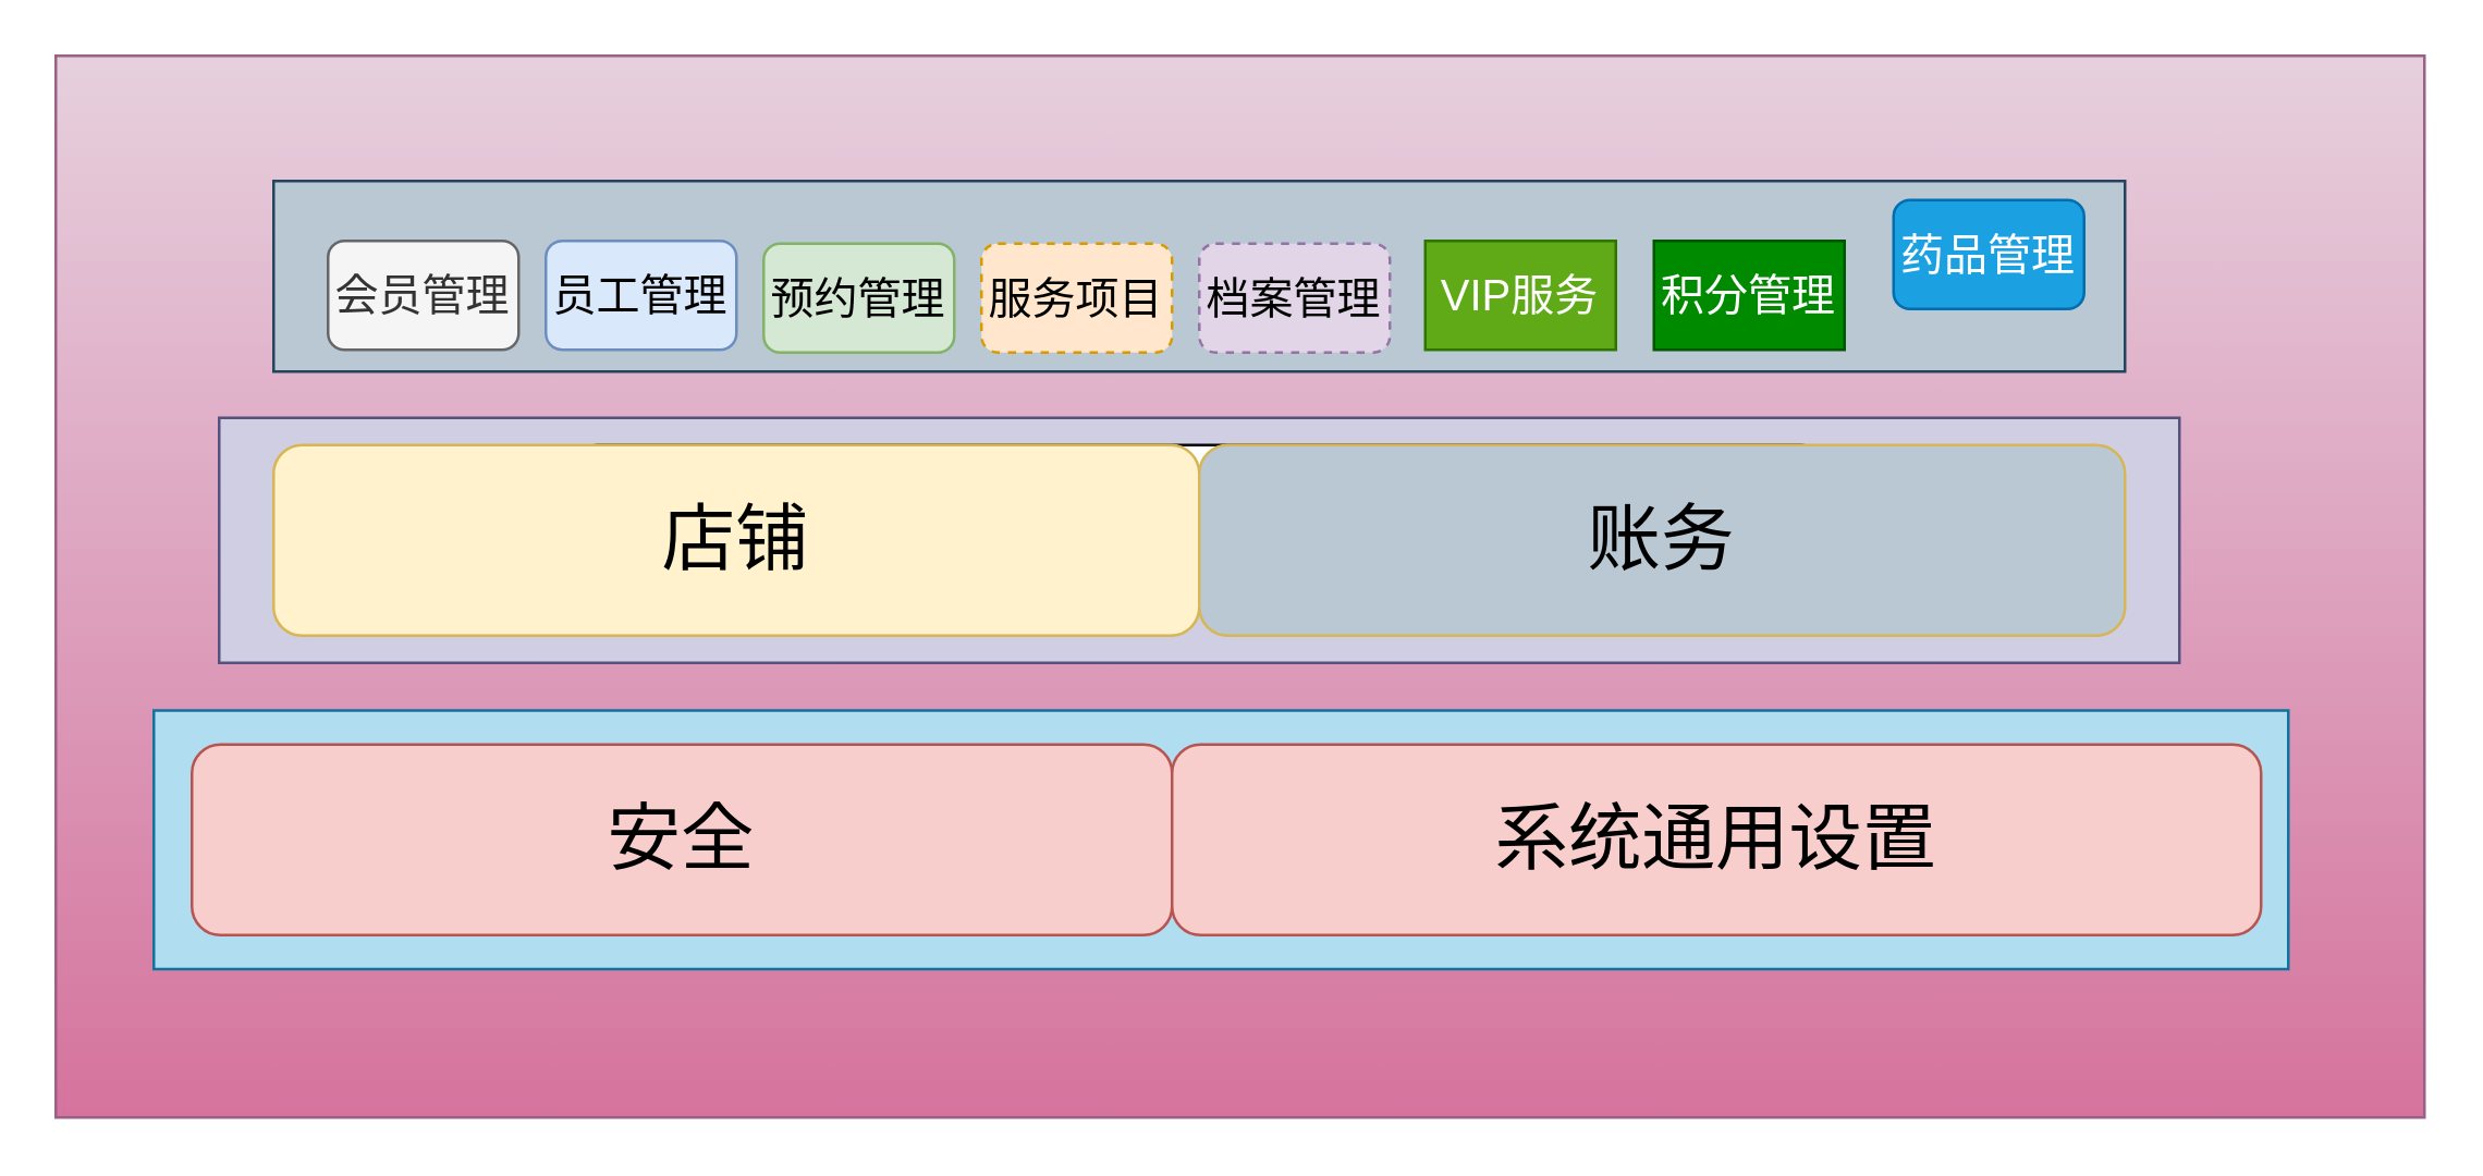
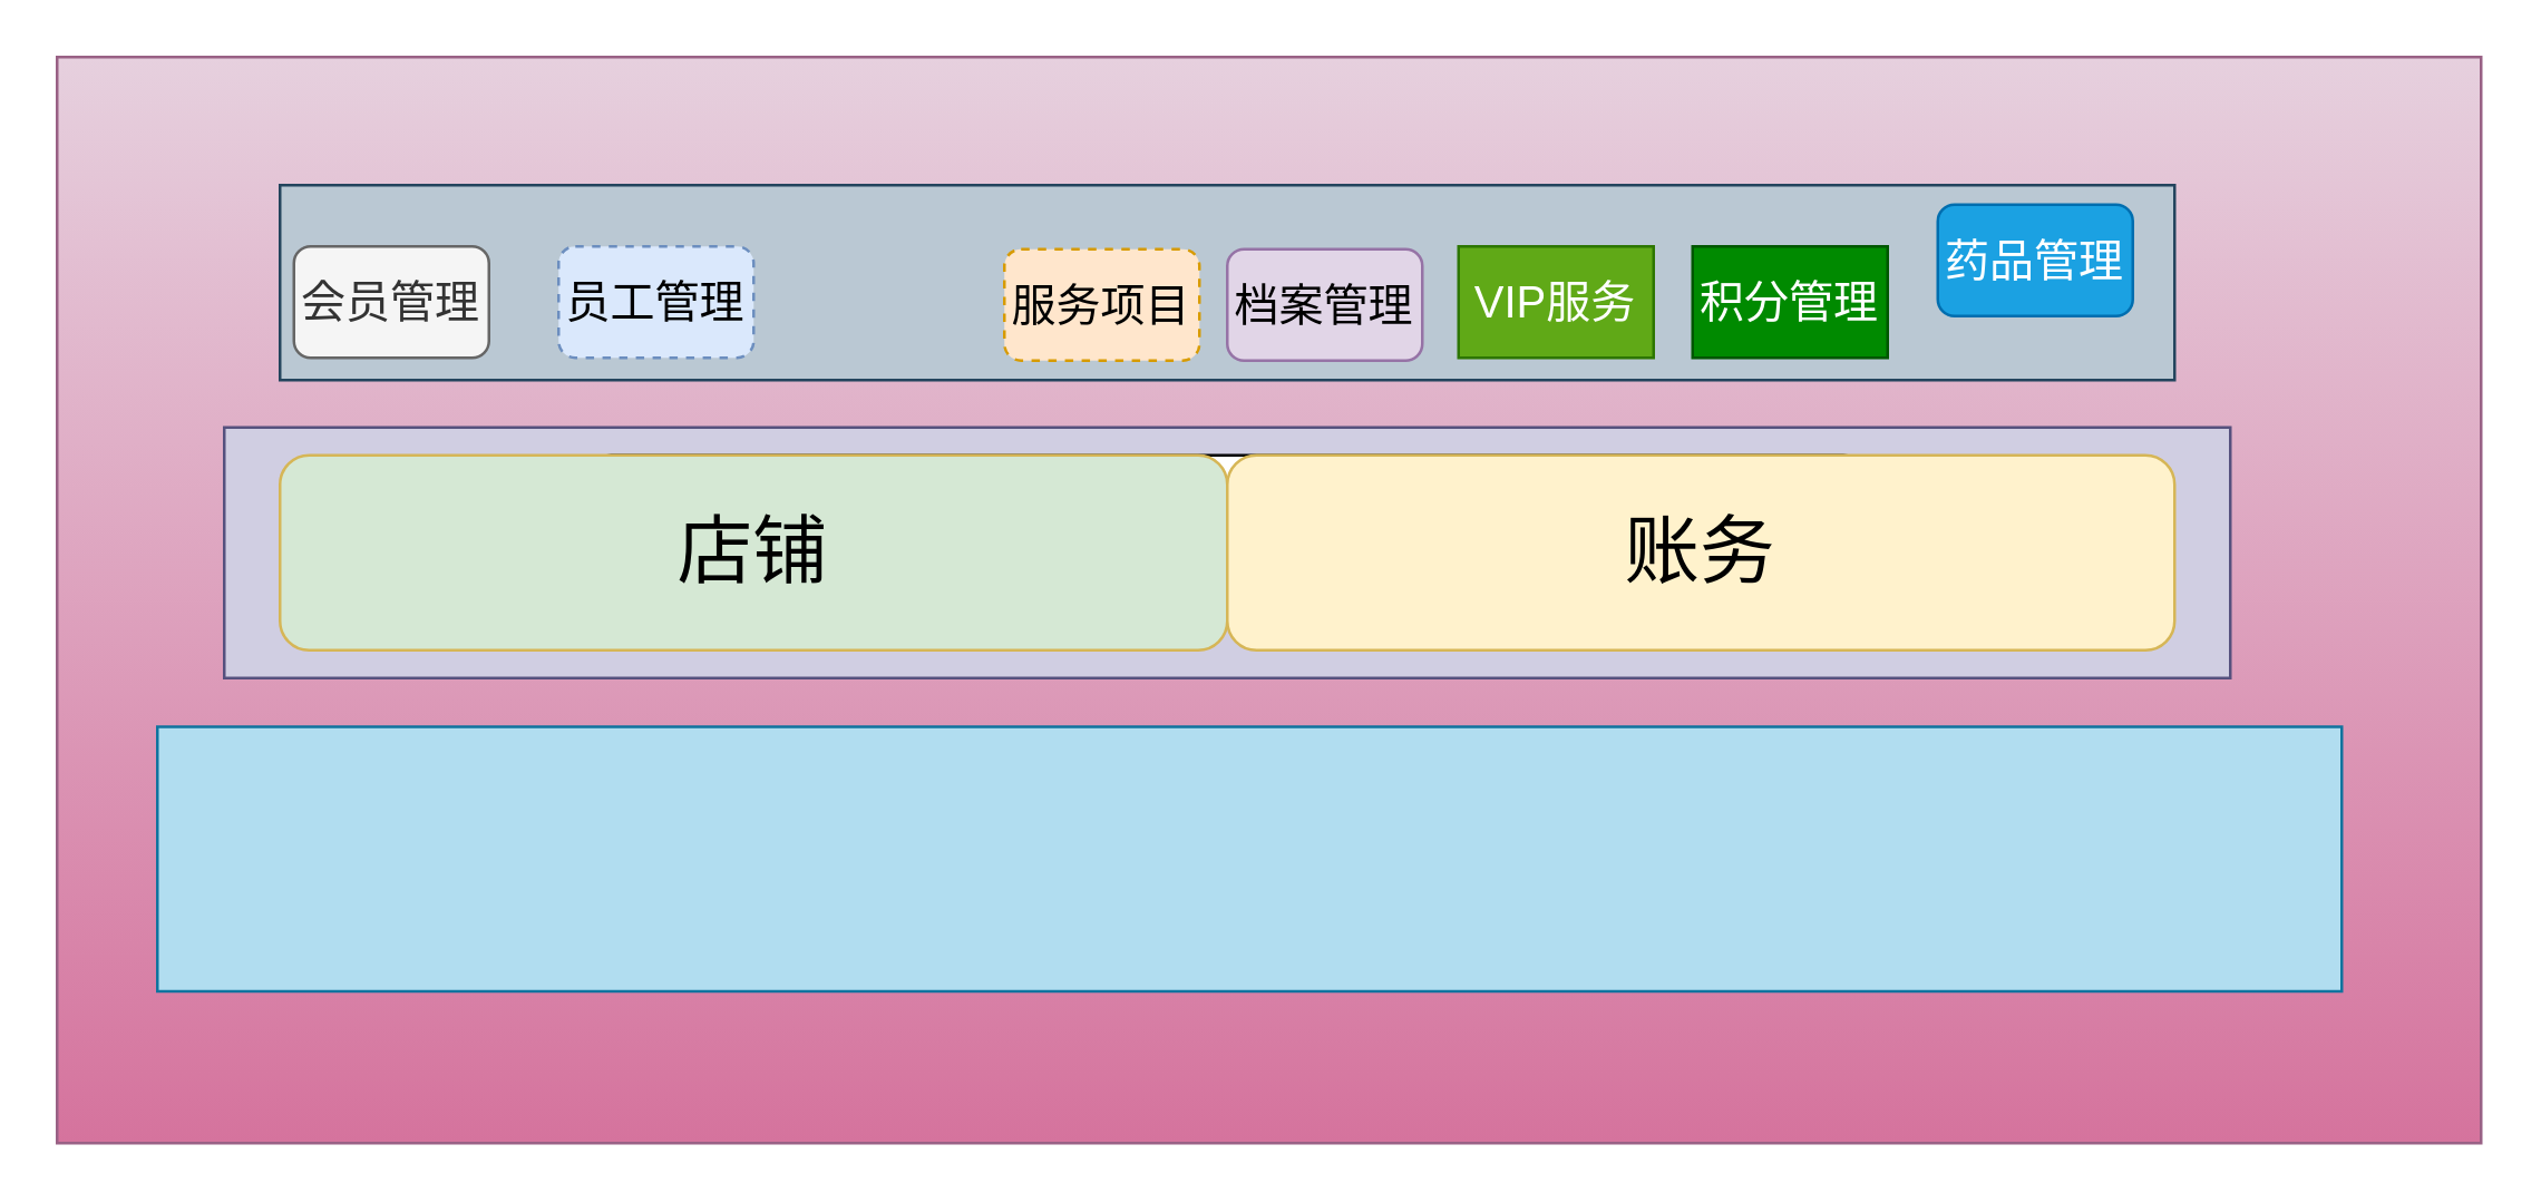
  <mxCell id="0" />
  <mxCell id="1" parent="0" />
  <mxCell id="2" value="" style="rounded=0;whiteSpace=wrap;html=1;fillColor=#e6d0de;strokeColor=#996185;gradientColor=#d5739d;" vertex="1" parent="1"><mxGeometry x="20" y="20" width="870" height="390" as="geometry" /></mxCell>
  <mxCell id="3" value="" style="rounded=0;whiteSpace=wrap;html=1;fillColor=#bac8d3;strokeColor=#23445d;" vertex="1" parent="1"><mxGeometry x="100" y="66" width="680" height="70" as="geometry" /></mxCell>
  <mxCell id="4" value="" style="rounded=0;whiteSpace=wrap;html=1;fillColor=#d0cee2;strokeColor=#56517e;" vertex="1" parent="1"><mxGeometry x="80" y="153" width="720" height="90" as="geometry" /></mxCell>
  <mxCell id="5" value="" style="rounded=0;whiteSpace=wrap;html=1;fillColor=#b1ddf0;strokeColor=#10739e;" vertex="1" parent="1"><mxGeometry x="56" y="260.5" width="784" height="95" as="geometry" /></mxCell>
- <mxCell id="6" value="安全" style="rounded=1;whiteSpace=wrap;html=1;fillColor=#f8cecc;strokeColor=#b85450;fontSize=27;" vertex="1" parent="1"><mxGeometry x="70" y="273" width="360" height="70" as="geometry" /></mxCell>
- <mxCell id="7" value="系统通用设置" style="rounded=1;whiteSpace=wrap;html=1;fillColor=#f8cecc;strokeColor=#b85450;fontSize=27;" vertex="1" parent="1"><mxGeometry x="430" y="273" width="400" height="70" as="geometry" /></mxCell>
  <mxCell id="8" value="" style="rounded=1;whiteSpace=wrap;html=1;fontSize=16;" vertex="1" parent="1"><mxGeometry x="210" y="163" width="460" height="60" as="geometry" /></mxCell>
- <mxCell id="9" value="店铺" style="rounded=1;whiteSpace=wrap;html=1;fillColor=#fff2cc;strokeColor=#d6b656;fontSize=27;" vertex="1" parent="1"><mxGeometry x="100" y="163" width="340" height="70" as="geometry" /></mxCell>
- <mxCell id="10" value="账务" style="rounded=1;whiteSpace=wrap;html=1;fillColor=#bac8d3;strokeColor=#d6b656;fontSize=27;" vertex="1" parent="1"><mxGeometry x="440" y="163" width="340" height="70" as="geometry" /></mxCell>
- <mxCell id="11" value="会员管理" style="rounded=1;whiteSpace=wrap;html=1;fillColor=#f5f5f5;strokeColor=#666666;fontColor=#333333;fontSize=16;" vertex="1" parent="1"><mxGeometry x="120" y="88" width="70" height="40" as="geometry" /></mxCell>
- <mxCell id="12" value="员工管理" style="rounded=1;whiteSpace=wrap;html=1;fillColor=#dae8fc;strokeColor=#6c8ebf;fontSize=16;" vertex="1" parent="1"><mxGeometry x="200" y="88" width="70" height="40" as="geometry" /></mxCell>
- <mxCell id="13" value="预约管理" style="rounded=1;whiteSpace=wrap;html=1;fillColor=#d5e8d4;strokeColor=#82b366;fontSize=16;" vertex="1" parent="1"><mxGeometry x="280" y="89" width="70" height="40" as="geometry" /></mxCell>
- <mxCell id="14" value="档案管理" style="rounded=1;whiteSpace=wrap;html=1;fillColor=#e1d5e7;strokeColor=#9673a6;fontSize=16;dashed=1;" vertex="1" parent="1"><mxGeometry x="440" y="89" width="70" height="40" as="geometry" /></mxCell>
+ <mxCell id="9" value="店铺" style="rounded=1;whiteSpace=wrap;html=1;fillColor=#d5e8d4;strokeColor=#d6b656;fontSize=27;" vertex="1" parent="1"><mxGeometry x="100" y="163" width="340" height="70" as="geometry" /></mxCell>
+ <mxCell id="10" value="账务" style="rounded=1;whiteSpace=wrap;html=1;fillColor=#fff2cc;strokeColor=#d6b656;fontSize=27;" vertex="1" parent="1"><mxGeometry x="440" y="163" width="340" height="70" as="geometry" /></mxCell>
+ <mxCell id="11" value="会员管理" style="rounded=1;whiteSpace=wrap;html=1;fillColor=#f5f5f5;strokeColor=#666666;fontColor=#333333;fontSize=16;" vertex="1" parent="1"><mxGeometry x="105" y="88" width="70" height="40" as="geometry" /></mxCell>
+ <mxCell id="12" value="员工管理" style="rounded=1;whiteSpace=wrap;html=1;fillColor=#dae8fc;strokeColor=#6c8ebf;fontSize=16;dashed=1;" vertex="1" parent="1"><mxGeometry x="200" y="88" width="70" height="40" as="geometry" /></mxCell>
+ <mxCell id="14" value="档案管理" style="rounded=1;whiteSpace=wrap;html=1;fillColor=#e1d5e7;strokeColor=#9673a6;fontSize=16;" vertex="1" parent="1"><mxGeometry x="440" y="89" width="70" height="40" as="geometry" /></mxCell>
  <mxCell id="15" value="服务项目" style="rounded=1;whiteSpace=wrap;html=1;fillColor=#ffe6cc;strokeColor=#d79b00;fontSize=16;dashed=1;" vertex="1" parent="1"><mxGeometry x="360" y="89" width="70" height="40" as="geometry" /></mxCell>
  <mxCell id="16" value="药品管理" style="rounded=1;whiteSpace=wrap;html=1;fillColor=#1ba1e2;fontColor=#ffffff;strokeColor=#006EAF;fontSize=16;" vertex="1" parent="1"><mxGeometry x="695" y="73" width="70" height="40" as="geometry" /></mxCell>
  <mxCell id="17" value="积分管理" style="whiteSpace=wrap;html=1;fillColor=#008a00;fontColor=#ffffff;strokeColor=#005700;fontSize=16;rounded=0;" vertex="1" parent="1"><mxGeometry x="607" y="88" width="70" height="40" as="geometry" /></mxCell>
  <mxCell id="18" value="VIP服务" style="whiteSpace=wrap;html=1;fillColor=#60a917;fontColor=#ffffff;strokeColor=#2D7600;fontSize=16;rounded=0;" vertex="1" parent="1"><mxGeometry x="523" y="88" width="70" height="40" as="geometry" /></mxCell>
